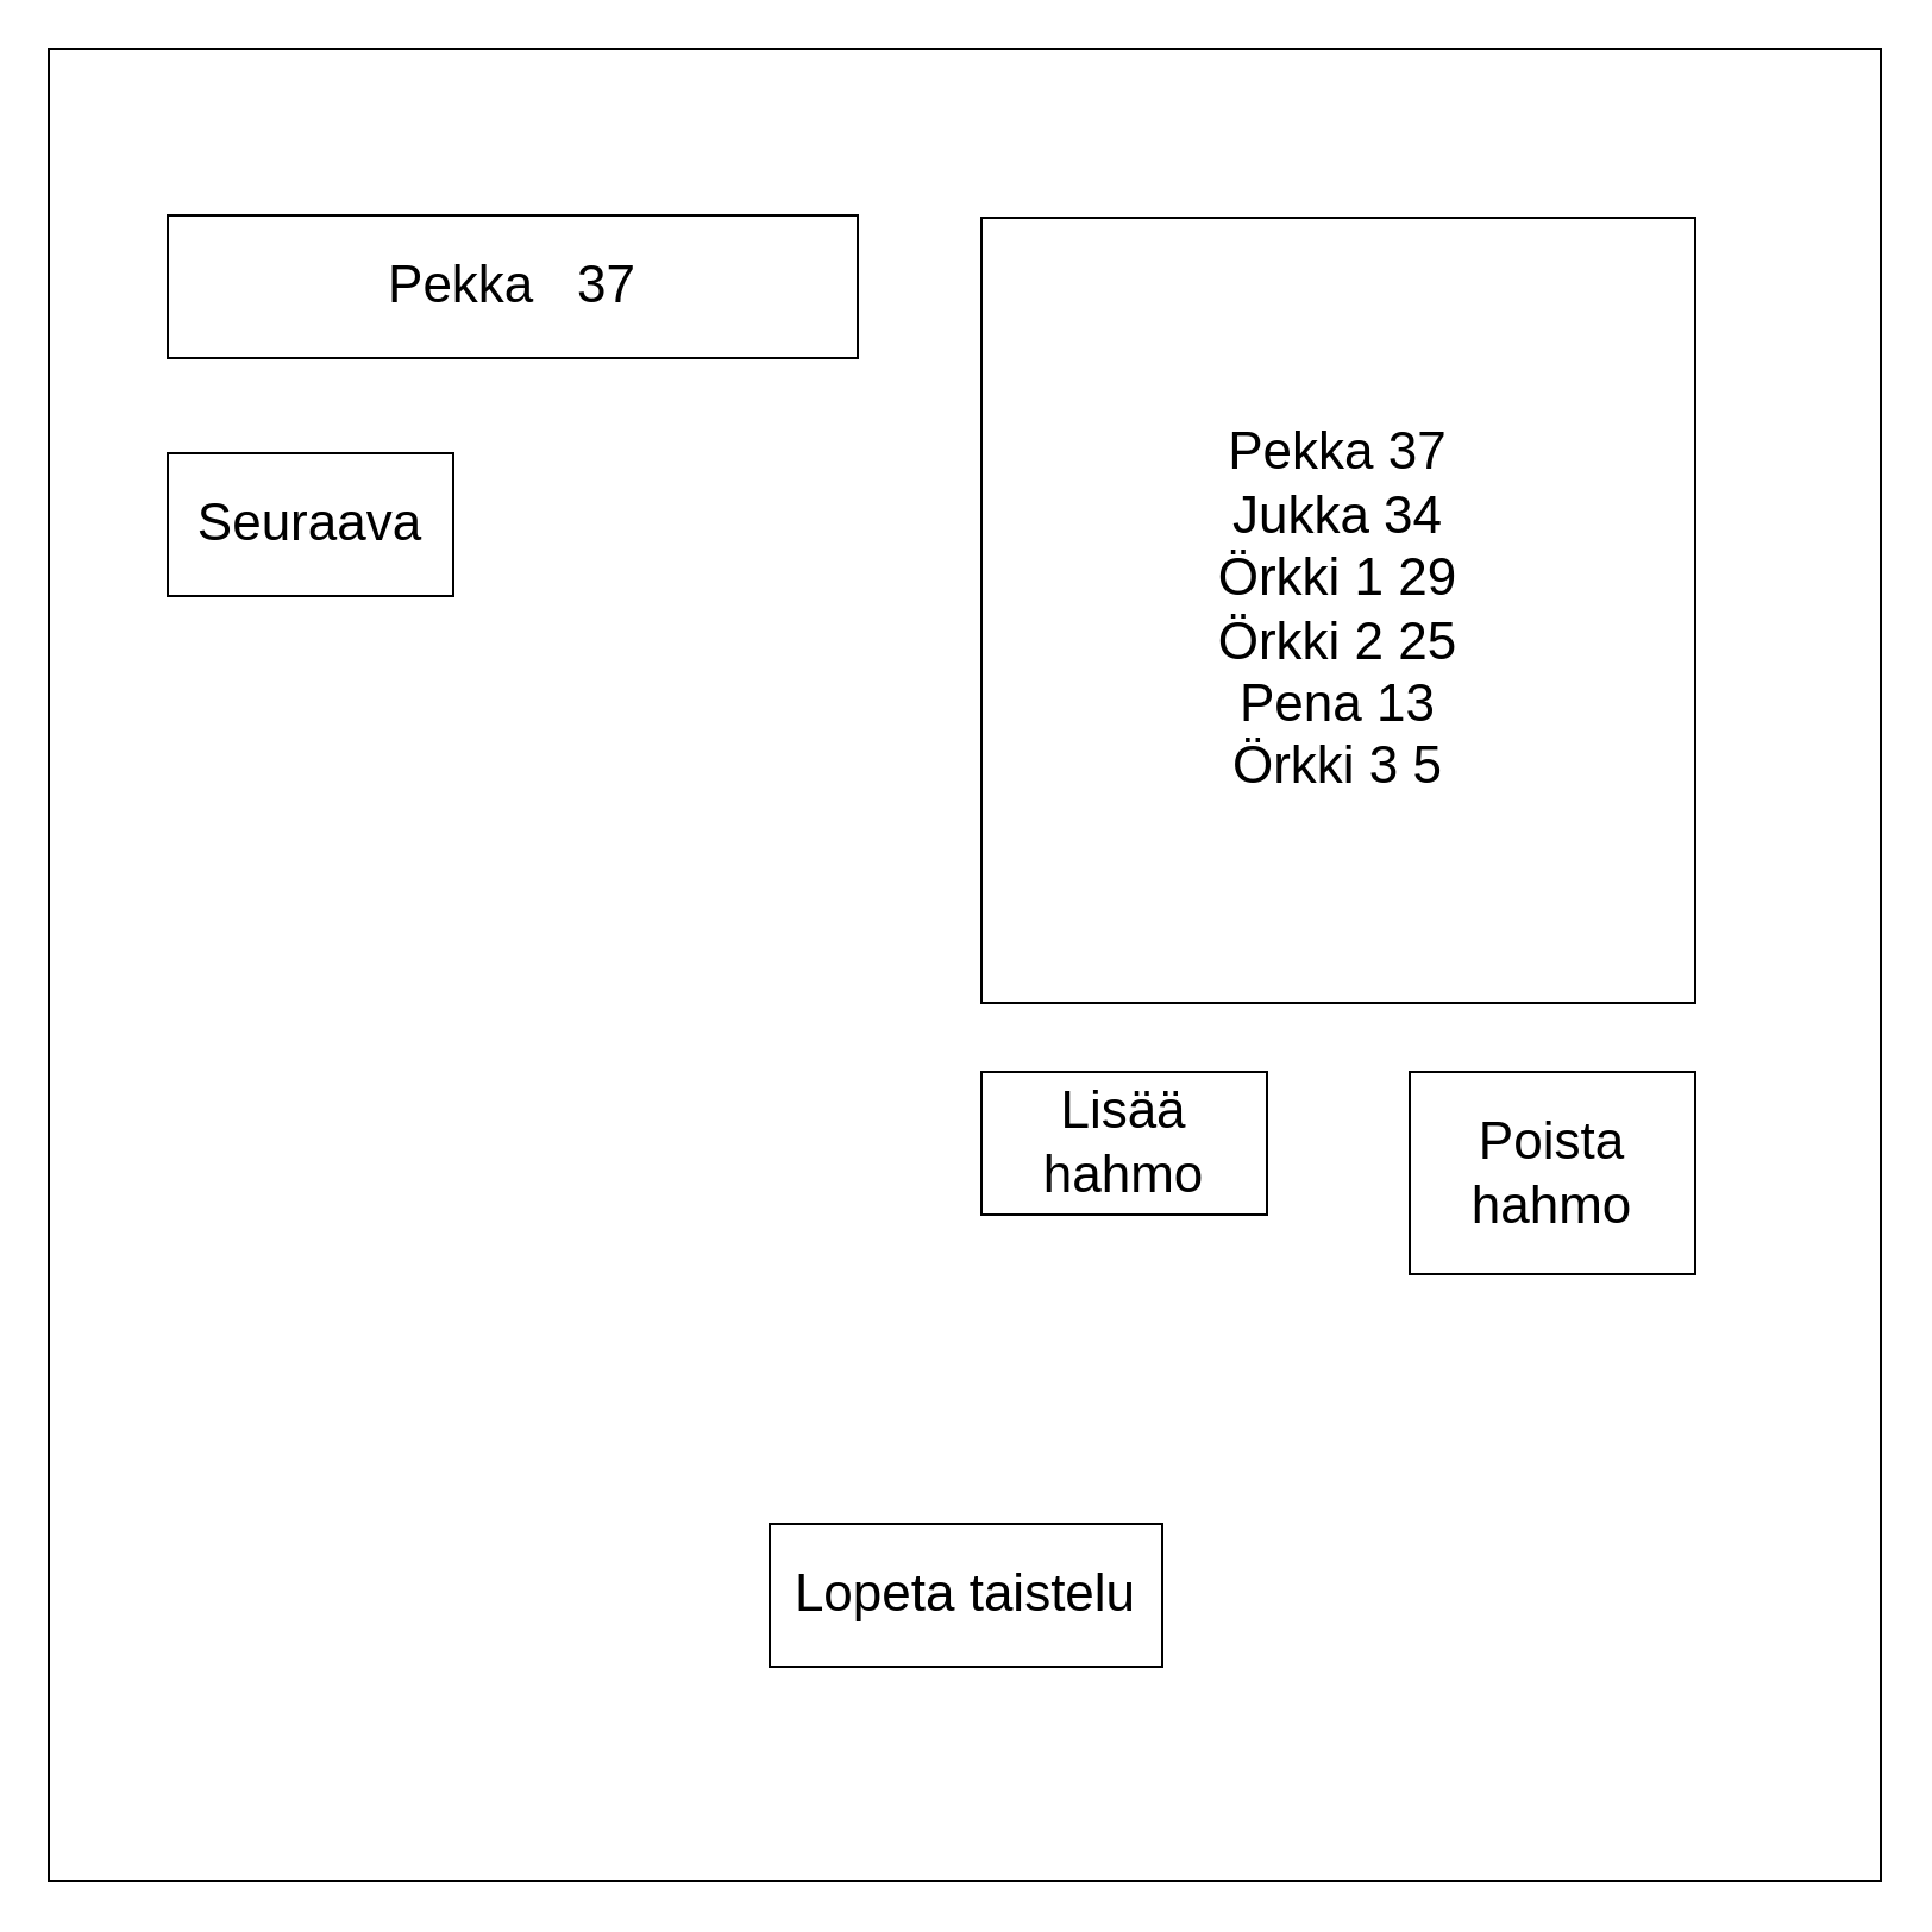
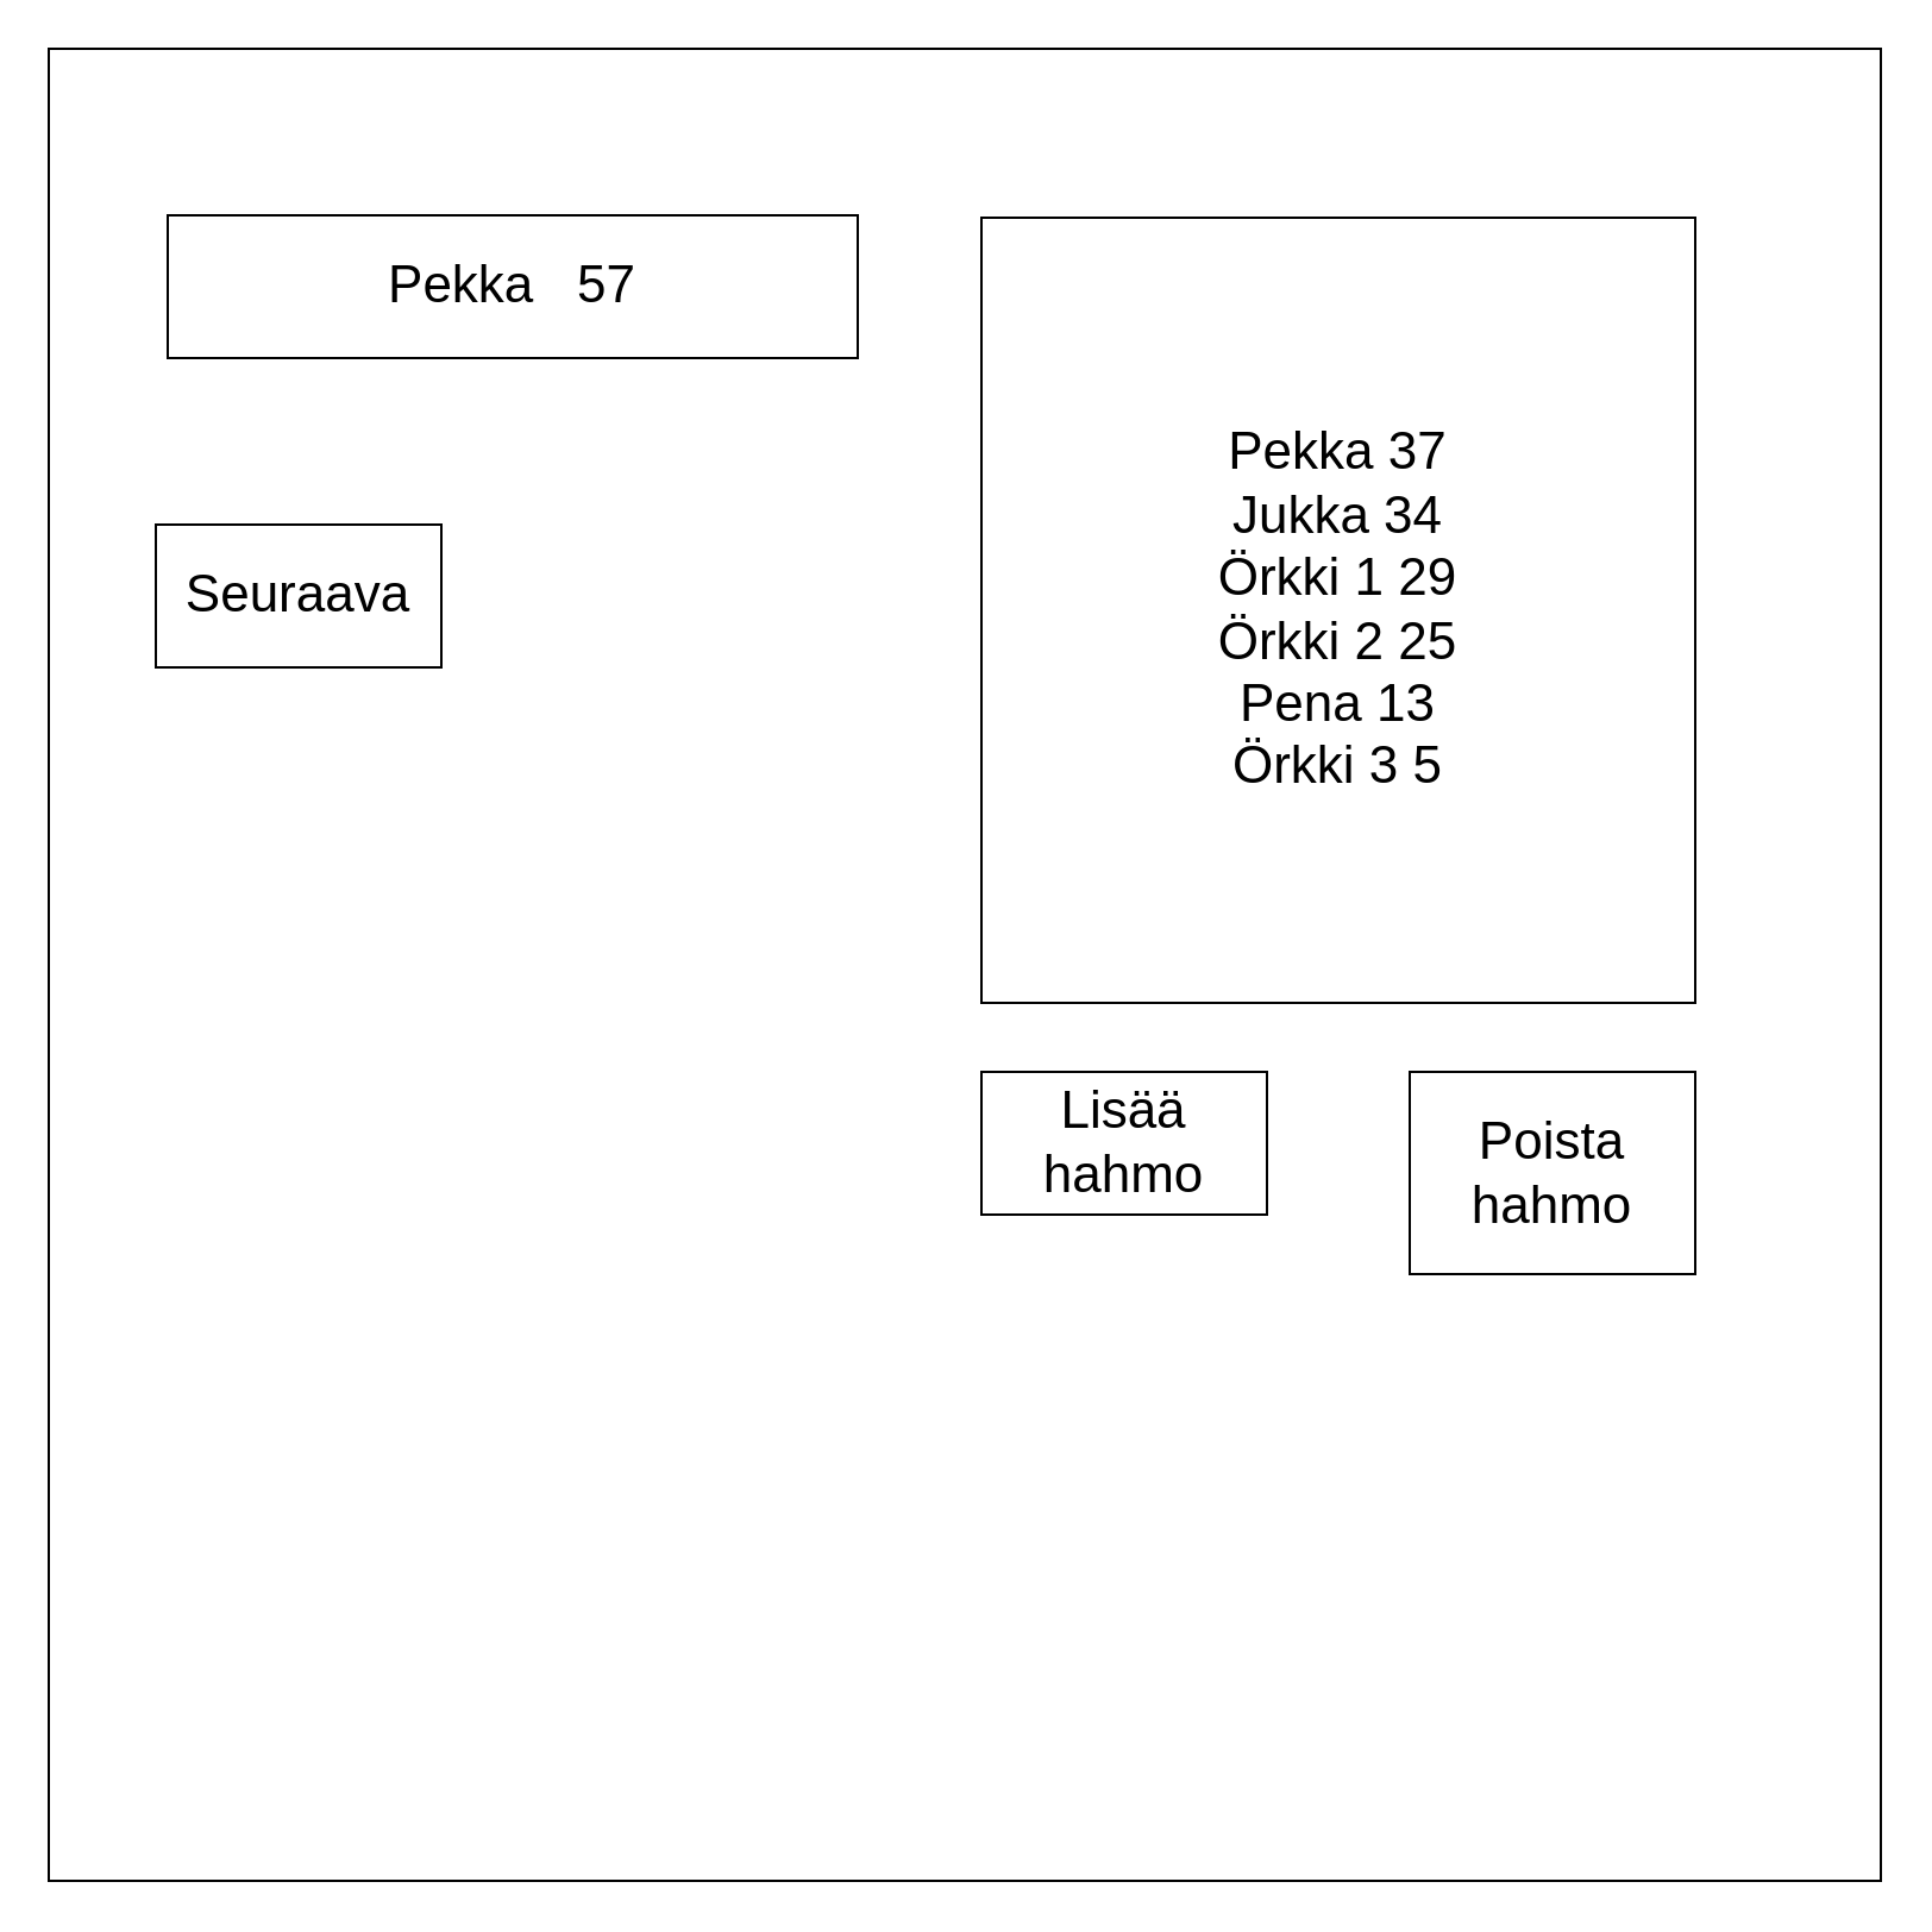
  <mxCell id="0" />
  <mxCell id="1" parent="0" />
  <mxCell id="2" value="" style="whiteSpace=wrap;html=1;aspect=fixed;" vertex="1" parent="1"><mxGeometry x="20" y="20" width="770" height="770" as="geometry" /></mxCell>
  <mxCell id="3" value="&lt;font style=&quot;font-size: 22px;&quot;&gt;Pekka 37&lt;br&gt;Jukka 34&lt;br&gt;Örkki 1 29&lt;br&gt;Örkki 2 25&lt;br&gt;Pena 13&lt;br&gt;Örkki 3 5&lt;/font&gt;" style="rounded=0;whiteSpace=wrap;html=1;" vertex="1" parent="1"><mxGeometry x="412" y="91" width="300" height="330" as="geometry" /></mxCell>
- <mxCell id="4" value="&lt;font style=&quot;font-size: 22px;&quot;&gt;Pekka&amp;nbsp; &amp;nbsp;37&lt;/font&gt;" style="rounded=0;whiteSpace=wrap;html=1;" vertex="1" parent="1"><mxGeometry x="70" y="90" width="290" height="60" as="geometry" /></mxCell>
- <mxCell id="5" value="Seuraava" style="rounded=0;whiteSpace=wrap;html=1;fontSize=22;" vertex="1" parent="1"><mxGeometry x="70" y="190" width="120" height="60" as="geometry" /></mxCell>
+ <mxCell id="4" value="&lt;font style=&quot;font-size: 22px;&quot;&gt;Pekka&amp;nbsp; &amp;nbsp;57&lt;/font&gt;" style="rounded=0;whiteSpace=wrap;html=1;" vertex="1" parent="1"><mxGeometry x="70" y="90" width="290" height="60" as="geometry" /></mxCell>
+ <mxCell id="5" value="Seuraava" style="rounded=0;whiteSpace=wrap;html=1;fontSize=22;" vertex="1" parent="1"><mxGeometry x="65" y="220" width="120" height="60" as="geometry" /></mxCell>
  <mxCell id="6" value="Lisää&lt;br&gt;hahmo" style="rounded=0;whiteSpace=wrap;html=1;fontSize=22;" vertex="1" parent="1"><mxGeometry x="412" y="450" width="120" height="60" as="geometry" /></mxCell>
  <mxCell id="7" value="Poista&lt;br&gt;hahmo" style="rounded=0;whiteSpace=wrap;html=1;fontSize=22;" vertex="1" parent="1"><mxGeometry x="592" y="450" width="120" height="85" as="geometry" /></mxCell>
- <mxCell id="8" value="Lopeta taistelu" style="rounded=0;whiteSpace=wrap;html=1;fontSize=22;" vertex="1" parent="1"><mxGeometry x="323" y="640" width="165" height="60" as="geometry" /></mxCell>
